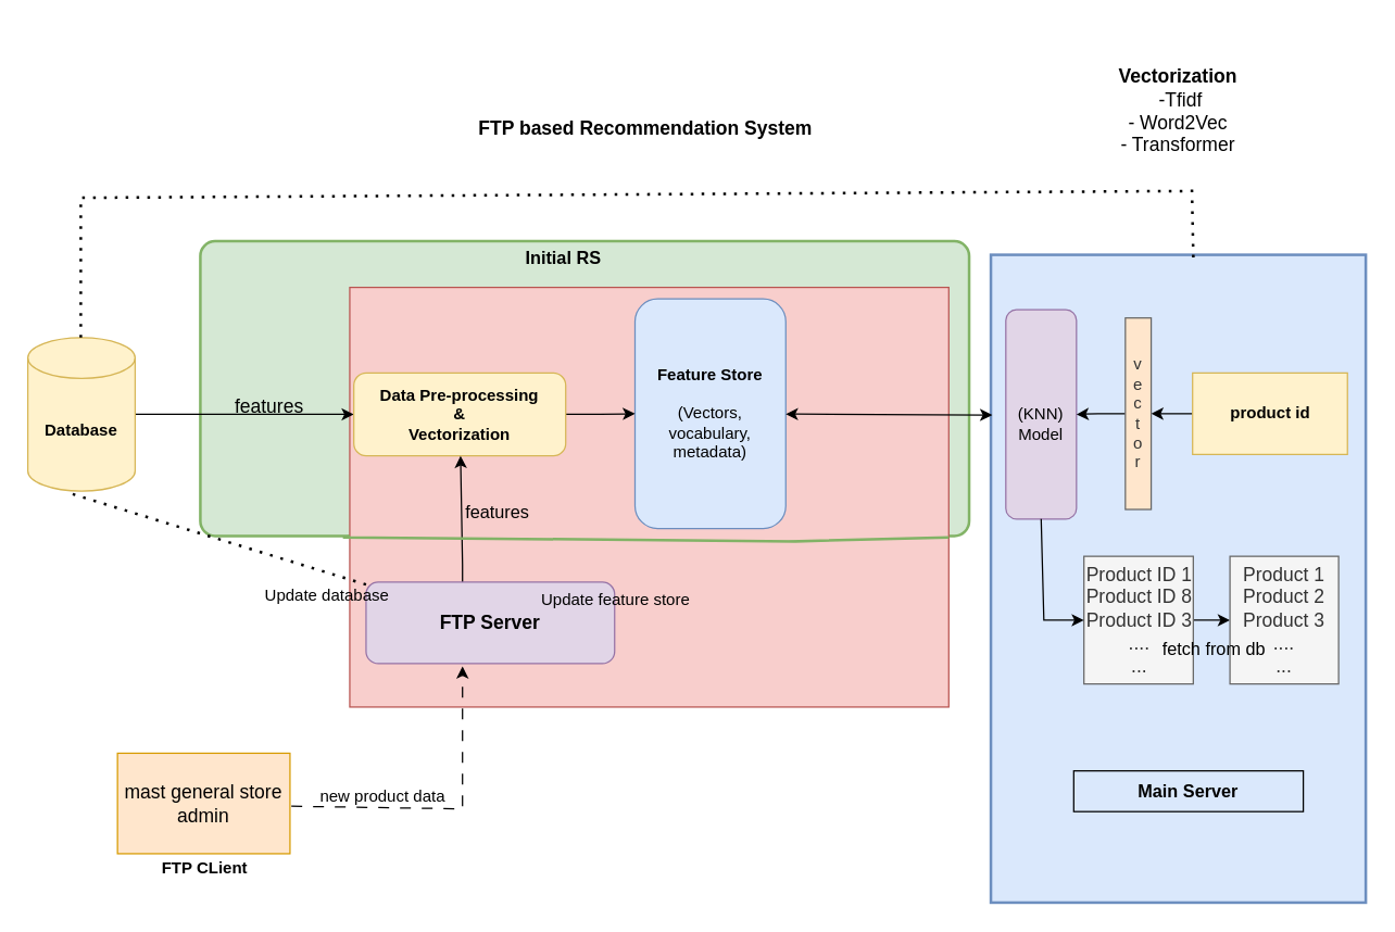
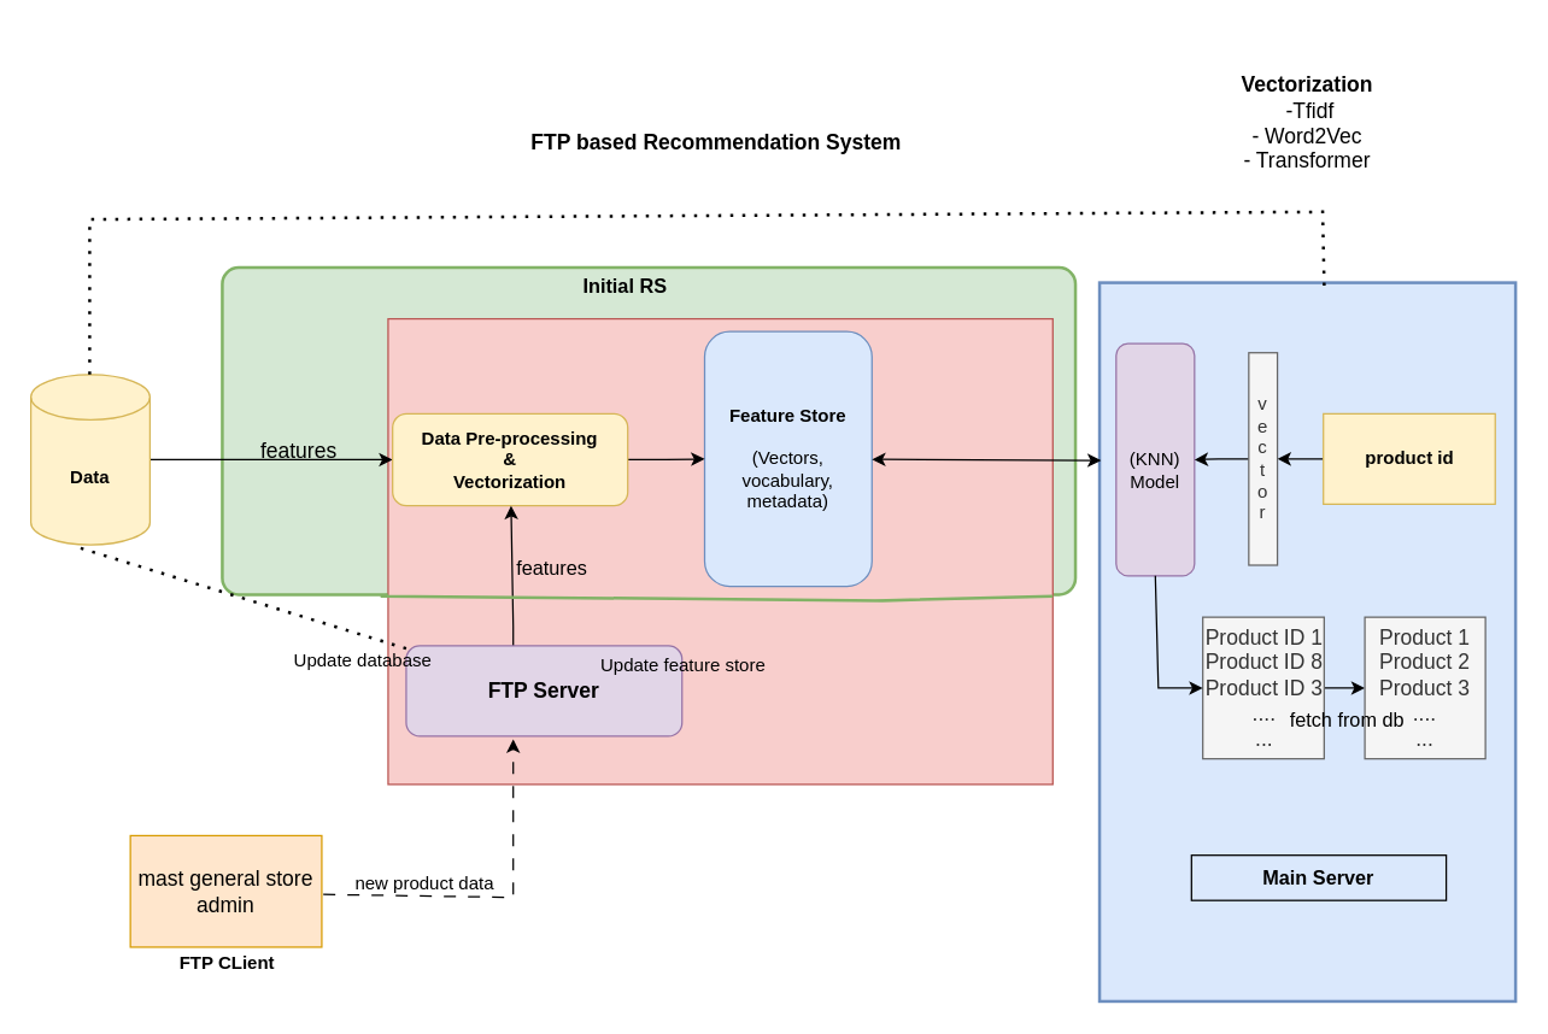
  <mxCell id="0" />
  <mxCell id="1" parent="0" />
  <mxCell id="2" value="" style="rounded=0;whiteSpace=wrap;html=1;strokeWidth=2;fillColor=#dae8fc;strokeColor=#6c8ebf;" parent="1" vertex="1"><mxGeometry x="729" y="187" width="276" height="477" as="geometry" /></mxCell>
  <mxCell id="3" value="" style="rounded=1;whiteSpace=wrap;html=1;fontSize=14;fillColor=#d5e8d4;strokeColor=#82b366;arcSize=5;strokeWidth=2;gradientColor=none;perimeterSpacing=2;" parent="1" vertex="1"><mxGeometry x="147" y="177" width="566" height="217" as="geometry" /></mxCell>
  <mxCell id="4" value="" style="rounded=0;whiteSpace=wrap;html=1;fillColor=#f8cecc;strokeColor=#b85450;" parent="1" vertex="1"><mxGeometry x="257" y="211" width="441" height="309" as="geometry" /></mxCell>
  <mxCell id="5" value="" style="edgeStyle=orthogonalEdgeStyle;rounded=0;orthogonalLoop=1;jettySize=auto;html=1;" parent="1" source="6" target="9" edge="1"><mxGeometry relative="1" as="geometry" /></mxCell>
- <mxCell id="6" value="&lt;b&gt;Database&lt;/b&gt;" style="shape=cylinder3;whiteSpace=wrap;html=1;boundedLbl=1;backgroundOutline=1;size=15;fillColor=#fff2cc;strokeColor=#d6b656;" parent="1" vertex="1"><mxGeometry x="20" y="248" width="79" height="113" as="geometry" /></mxCell>
+ <mxCell id="6" value="&lt;b&gt;Data&lt;/b&gt;" style="shape=cylinder3;whiteSpace=wrap;html=1;boundedLbl=1;backgroundOutline=1;size=15;fillColor=#fff2cc;strokeColor=#d6b656;" parent="1" vertex="1"><mxGeometry x="20" y="248" width="79" height="113" as="geometry" /></mxCell>
  <mxCell id="7" value="&lt;b&gt;Feature Store&lt;br&gt;&lt;/b&gt;&lt;br&gt;(Vectors, vocabulary, metadata)" style="rounded=1;whiteSpace=wrap;html=1;fillColor=#dae8fc;strokeColor=#6c8ebf;" parent="1" vertex="1"><mxGeometry x="467" y="219.5" width="111" height="169" as="geometry" /></mxCell>
  <mxCell id="8" value="" style="edgeStyle=orthogonalEdgeStyle;rounded=0;orthogonalLoop=1;jettySize=auto;html=1;" parent="1" source="9" target="7" edge="1"><mxGeometry relative="1" as="geometry" /></mxCell>
  <mxCell id="9" value="&lt;b&gt;Data Pre-processing &lt;/b&gt;&lt;br&gt;&lt;b&gt;&amp;amp; &lt;/b&gt;&lt;br&gt;&lt;b&gt;Vectorization&lt;/b&gt;" style="rounded=1;whiteSpace=wrap;html=1;fillColor=#fff2cc;strokeColor=#d6b656;" parent="1" vertex="1"><mxGeometry x="260" y="274" width="156" height="61" as="geometry" /></mxCell>
  <mxCell id="10" value="" style="edgeStyle=orthogonalEdgeStyle;rounded=0;orthogonalLoop=1;jettySize=auto;html=1;" parent="1" source="11" target="15" edge="1"><mxGeometry relative="1" as="geometry" /></mxCell>
  <mxCell id="11" value="&lt;b&gt;product id&lt;/b&gt;" style="whiteSpace=wrap;html=1;fillColor=#fff2cc;strokeColor=#d6b656;rounded=0;" parent="1" vertex="1"><mxGeometry x="877.5" y="274" width="114" height="60" as="geometry" /></mxCell>
  <mxCell id="12" value="&lt;br&gt;(KNN)&lt;br&gt;Model" style="rounded=1;whiteSpace=wrap;html=1;fillColor=#e1d5e7;strokeColor=#9673a6;" parent="1" vertex="1"><mxGeometry x="740" y="227.5" width="52" height="154" as="geometry" /></mxCell>
  <mxCell id="13" value="" style="endArrow=classic;startArrow=classic;html=1;rounded=0;" parent="1" source="7" edge="1"><mxGeometry width="50" height="50" relative="1" as="geometry"><mxPoint x="567" y="400" as="sourcePoint" /><mxPoint x="730" y="305" as="targetPoint" /></mxGeometry></mxCell>
  <mxCell id="14" value="" style="edgeStyle=orthogonalEdgeStyle;rounded=0;orthogonalLoop=1;jettySize=auto;html=1;" parent="1" source="15" target="12" edge="1"><mxGeometry relative="1" as="geometry" /></mxCell>
- <mxCell id="15" value="v&lt;br&gt;e&lt;br&gt;c&lt;br&gt;t&lt;br&gt;o&lt;br&gt;r&lt;br&gt;" style="rounded=0;whiteSpace=wrap;html=1;fillColor=#ffe6cc;fontColor=#333333;strokeColor=#666666;" parent="1" vertex="1"><mxGeometry x="828" y="233.5" width="19" height="141" as="geometry" /></mxCell>
+ <mxCell id="15" value="v&lt;br&gt;e&lt;br&gt;c&lt;br&gt;t&lt;br&gt;o&lt;br&gt;r&lt;br&gt;" style="rounded=0;whiteSpace=wrap;html=1;fillColor=#f5f5f5;fontColor=#333333;strokeColor=#666666;" parent="1" vertex="1"><mxGeometry x="828" y="233.5" width="19" height="141" as="geometry" /></mxCell>
  <mxCell id="16" value="" style="edgeStyle=orthogonalEdgeStyle;rounded=0;orthogonalLoop=1;jettySize=auto;html=1;fontSize=13;" parent="1" source="17" target="31" edge="1"><mxGeometry relative="1" as="geometry" /></mxCell>
  <mxCell id="17" value="&lt;font style=&quot;font-size: 14px;&quot;&gt;Product ID 1&lt;br&gt;Product ID 8&lt;br&gt;Product ID 3&lt;br&gt;....&lt;br&gt;...&lt;br&gt;&lt;/font&gt;" style="text;html=1;strokeColor=#666666;fillColor=#f5f5f5;align=center;verticalAlign=middle;whiteSpace=wrap;rounded=0;fontColor=#333333;" parent="1" vertex="1"><mxGeometry x="797.5" y="409" width="80.5" height="94" as="geometry" /></mxCell>
  <mxCell id="18" value="" style="endArrow=classic;html=1;rounded=0;fontSize=14;exitX=0.5;exitY=1;exitDx=0;exitDy=0;" parent="1" source="12" target="17" edge="1"><mxGeometry width="50" height="50" relative="1" as="geometry"><mxPoint x="681" y="473.5" as="sourcePoint" /><mxPoint x="879" y="461" as="targetPoint" /><Array as="points"><mxPoint x="768" y="456" /></Array></mxGeometry></mxCell>
  <mxCell id="19" value="mast general store admin" style="rounded=0;whiteSpace=wrap;html=1;fontSize=14;fillColor=#ffe6cc;strokeColor=#d79b00;" parent="1" vertex="1"><mxGeometry x="86" y="554" width="127" height="74" as="geometry" /></mxCell>
  <mxCell id="20" value="" style="endArrow=classic;html=1;rounded=0;fontSize=14;dashed=1;dashPattern=8 8;" parent="1" edge="1"><mxGeometry width="50" height="50" relative="1" as="geometry"><mxPoint x="214" y="593" as="sourcePoint" /><mxPoint x="340" y="490" as="targetPoint" /><Array as="points"><mxPoint x="340" y="595" /></Array></mxGeometry></mxCell>
  <mxCell id="21" value="" style="endArrow=classic;html=1;rounded=0;fontSize=14;" parent="1" target="9" edge="1"><mxGeometry width="50" height="50" relative="1" as="geometry"><mxPoint x="335" y="439" as="sourcePoint" /><mxPoint x="219" y="388.5" as="targetPoint" /><Array as="points"><mxPoint x="340" y="437" /><mxPoint x="340" y="415" /></Array></mxGeometry></mxCell>
  <mxCell id="22" value="features" style="text;html=1;strokeColor=none;fillColor=none;align=center;verticalAlign=middle;whiteSpace=wrap;rounded=0;fontSize=14;" parent="1" vertex="1"><mxGeometry x="151" y="284" width="94" height="30" as="geometry" /></mxCell>
  <mxCell id="23" value="&lt;b&gt;FTP Server&lt;/b&gt;" style="rounded=1;whiteSpace=wrap;html=1;fontSize=14;fillColor=#e1d5e7;strokeColor=#9673a6;" parent="1" vertex="1"><mxGeometry x="269" y="428" width="183" height="60" as="geometry" /></mxCell>
  <mxCell id="24" value="&lt;b&gt;&lt;font style=&quot;font-size: 14px;&quot;&gt;FTP based Recommendation System&lt;/font&gt;&lt;/b&gt;" style="text;html=1;strokeColor=none;fillColor=none;align=center;verticalAlign=middle;whiteSpace=wrap;rounded=0;" parent="1" vertex="1"><mxGeometry x="223" y="61" width="504" height="65" as="geometry" /></mxCell>
  <mxCell id="25" value="new product data" style="text;html=1;align=center;verticalAlign=middle;resizable=0;points=[];autosize=1;strokeColor=none;fillColor=none;" parent="1" vertex="1"><mxGeometry x="226" y="573" width="110" height="26" as="geometry" /></mxCell>
  <mxCell id="26" value="Update database" style="text;html=1;align=center;verticalAlign=middle;resizable=0;points=[];autosize=1;strokeColor=none;fillColor=none;" parent="1" vertex="1"><mxGeometry x="185" y="425" width="109" height="26" as="geometry" /></mxCell>
  <mxCell id="27" value="&lt;font style=&quot;font-size: 14px;&quot;&gt;&lt;b&gt;Vectorization&lt;/b&gt;&lt;br&gt;&amp;nbsp;-Tfidf&lt;br&gt;- Word2Vec&lt;br&gt;- Transformer&lt;/font&gt;" style="text;html=1;strokeColor=none;fillColor=none;align=center;verticalAlign=middle;whiteSpace=wrap;rounded=0;" parent="1" vertex="1"><mxGeometry x="749" y="20" width="236" height="122" as="geometry" /></mxCell>
  <mxCell id="28" value="" style="endArrow=none;dashed=1;html=1;dashPattern=1 3;strokeWidth=2;rounded=0;" parent="1" source="23" edge="1"><mxGeometry width="50" height="50" relative="1" as="geometry"><mxPoint x="72" y="410.5" as="sourcePoint" /><mxPoint x="49" y="362" as="targetPoint" /></mxGeometry></mxCell>
  <mxCell id="29" value="&lt;b&gt;FTP CLient&lt;/b&gt;" style="text;html=1;align=center;verticalAlign=middle;resizable=0;points=[];autosize=1;strokeColor=none;fillColor=none;" parent="1" vertex="1"><mxGeometry x="109" y="626" width="81" height="26" as="geometry" /></mxCell>
  <mxCell id="30" value="&lt;b&gt;&lt;font style=&quot;font-size: 13px;&quot;&gt;Main Server&lt;/font&gt;&lt;/b&gt;" style="text;html=1;strokeColor=default;fillColor=none;align=center;verticalAlign=middle;whiteSpace=wrap;rounded=0;" parent="1" vertex="1"><mxGeometry x="790" y="567" width="169" height="30" as="geometry" /></mxCell>
  <mxCell id="31" value="&lt;font style=&quot;font-size: 14px;&quot;&gt;Product 1&lt;br&gt;Product 2&lt;br&gt;Product 3&lt;br&gt;....&lt;br&gt;...&lt;br&gt;&lt;/font&gt;" style="text;html=1;strokeColor=#666666;fillColor=#f5f5f5;align=center;verticalAlign=middle;whiteSpace=wrap;rounded=0;fontColor=#333333;" parent="1" vertex="1"><mxGeometry x="905" y="409" width="80" height="94" as="geometry" /></mxCell>
  <mxCell id="32" value="" style="endArrow=none;html=1;rounded=0;fontSize=13;fillColor=#d5e8d4;strokeColor=#82b366;strokeWidth=2;" parent="1" target="4" edge="1"><mxGeometry width="50" height="50" relative="1" as="geometry"><mxPoint x="580" y="398" as="sourcePoint" /><mxPoint x="578" y="332" as="targetPoint" /><Array as="points"><mxPoint x="698" y="395" /><mxPoint x="585" y="398" /><mxPoint x="252" y="395" /></Array></mxGeometry></mxCell>
  <mxCell id="33" value="features" style="text;html=1;strokeColor=none;fillColor=none;align=center;verticalAlign=middle;whiteSpace=wrap;rounded=0;fontSize=13;" parent="1" vertex="1"><mxGeometry x="336" y="361" width="60" height="30" as="geometry" /></mxCell>
  <mxCell id="34" value="&lt;font style=&quot;font-size: 12px;&quot;&gt;Update feature store&lt;/font&gt;" style="text;html=1;strokeColor=none;fillColor=none;align=center;verticalAlign=middle;whiteSpace=wrap;rounded=0;fontSize=13;" parent="1" vertex="1"><mxGeometry x="386" y="425" width="134" height="30" as="geometry" /></mxCell>
  <mxCell id="35" value="" style="endArrow=none;dashed=1;html=1;dashPattern=1 3;strokeWidth=2;rounded=0;fontSize=13;entryX=0.54;entryY=0.004;entryDx=0;entryDy=0;entryPerimeter=0;" parent="1" target="2" edge="1"><mxGeometry width="50" height="50" relative="1" as="geometry"><mxPoint x="59" y="248" as="sourcePoint" /><mxPoint x="109" y="198" as="targetPoint" /><Array as="points"><mxPoint x="59" y="145" /><mxPoint x="877" y="140" /></Array></mxGeometry></mxCell>
  <mxCell id="36" value="fetch from db" style="text;html=1;strokeColor=none;fillColor=none;align=center;verticalAlign=middle;whiteSpace=wrap;rounded=0;fontSize=13;" parent="1" vertex="1"><mxGeometry x="854" y="462" width="79" height="30" as="geometry" /></mxCell>
  <mxCell id="37" value="&lt;b&gt;Initial RS&lt;/b&gt;" style="text;html=1;strokeColor=none;fillColor=none;align=center;verticalAlign=middle;whiteSpace=wrap;rounded=0;fontSize=13;" parent="1" vertex="1"><mxGeometry x="294" y="174" width="241" height="30" as="geometry" /></mxCell>
